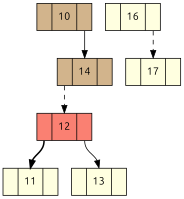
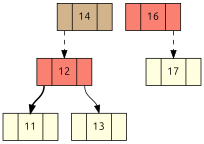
  digraph {
    fontname=Ubuntu
    node [fillcolor=lightyellow fontname=Ubuntu shape=record style=filled]
    edge [fontname=Ubuntu headport=D style=solid tailport=R]
-   n1 [fillcolor=tan label="<L> |<D> 10|<R> "]
    n2 [fillcolor=tan label="<L> |<D> 14|<R> "]
-   n3 [label="<L> |<D> 16|<R> "]
+   n3 [fillcolor=salmon label="<L> |<D> 16|<R> "]
    n4 [label="<L> |<D> 17|<R> "]
    n5 [fillcolor=salmon label="<L> |<D> 12|<R> "]
    n6 [label="<L> |<D> 11|<R> "]
    n7 [label="<L> |<D> 13|<R> "]
-   n1 -> n2
    n2 -> n5 [style=dashed tailport=L]
    n3 -> n4 [style=dashed]
    n5 -> n6 [style=bold tailport=L]
    n5 -> n7
  }
